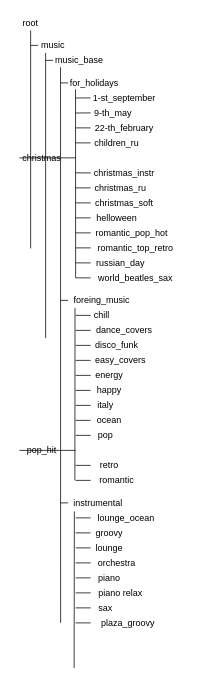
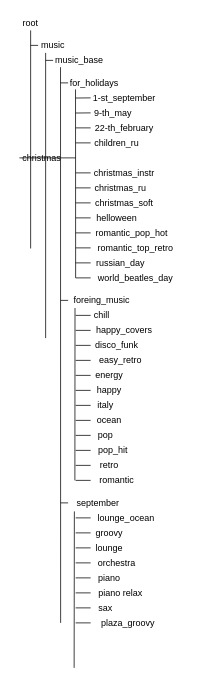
  <mxCell id="0" />
  <mxCell id="1" parent="0" />
  <mxCell id="2" value="root" style="text;html=1;strokeColor=none;fillColor=none;align=center;verticalAlign=middle;whiteSpace=wrap;rounded=0;" vertex="1" parent="1"><mxGeometry x="20" y="20" width="40" height="20" as="geometry" /></mxCell>
  <mxCell id="3" value="" style="endArrow=none;html=1;entryX=0.5;entryY=1;entryDx=0;entryDy=0;" edge="1" parent="1" target="2"><mxGeometry width="50" height="50" relative="1" as="geometry"><mxPoint x="40" y="330.8" as="sourcePoint" /><mxPoint x="170" y="90" as="targetPoint" /></mxGeometry></mxCell>
  <mxCell id="4" value="music" style="text;html=1;strokeColor=none;fillColor=none;align=center;verticalAlign=middle;whiteSpace=wrap;rounded=0;" vertex="1" parent="1"><mxGeometry x="50" y="50" width="40" height="20" as="geometry" /></mxCell>
  <mxCell id="5" value="" style="endArrow=none;html=1;exitX=0;exitY=0.5;exitDx=0;exitDy=0;" edge="1" parent="1" source="4"><mxGeometry width="50" height="50" relative="1" as="geometry"><mxPoint x="160" y="140" as="sourcePoint" /><mxPoint x="40" y="60" as="targetPoint" /></mxGeometry></mxCell>
  <mxCell id="6" value="" style="endArrow=none;html=1;entryX=0.5;entryY=1;entryDx=0;entryDy=0;" edge="1" parent="1"><mxGeometry width="50" height="50" relative="1" as="geometry"><mxPoint x="60" y="450.333" as="sourcePoint" /><mxPoint x="60" y="70" as="targetPoint" /></mxGeometry></mxCell>
  <mxCell id="7" value="music_base" style="text;html=1;strokeColor=none;fillColor=none;align=center;verticalAlign=middle;whiteSpace=wrap;rounded=0;" vertex="1" parent="1"><mxGeometry x="70" y="70" width="70" height="20" as="geometry" /></mxCell>
  <mxCell id="8" value="" style="endArrow=none;html=1;exitX=0;exitY=0.5;exitDx=0;exitDy=0;" edge="1" parent="1" source="7"><mxGeometry width="50" height="50" relative="1" as="geometry"><mxPoint x="70" y="80" as="sourcePoint" /><mxPoint x="60" y="80" as="targetPoint" /></mxGeometry></mxCell>
  <mxCell id="9" value="for_holidays" style="text;html=1;strokeColor=none;fillColor=none;align=center;verticalAlign=middle;whiteSpace=wrap;rounded=0;" vertex="1" parent="1"><mxGeometry x="90" y="100" width="70" height="20" as="geometry" /></mxCell>
  <mxCell id="10" value="" style="endArrow=none;html=1;entryX=0.141;entryY=0.953;entryDx=0;entryDy=0;entryPerimeter=0;" edge="1" parent="1" target="7"><mxGeometry width="50" height="50" relative="1" as="geometry"><mxPoint x="80" y="830" as="sourcePoint" /><mxPoint x="80.37" y="90" as="targetPoint" /></mxGeometry></mxCell>
  <mxCell id="11" value="" style="endArrow=none;html=1;entryX=0;entryY=0.5;entryDx=0;entryDy=0;" edge="1" parent="1" target="9"><mxGeometry width="50" height="50" relative="1" as="geometry"><mxPoint x="80" y="110" as="sourcePoint" /><mxPoint x="140" y="109.8" as="targetPoint" /></mxGeometry></mxCell>
  <mxCell id="12" value="" style="endArrow=none;html=1;exitX=0.141;exitY=0.934;exitDx=0;exitDy=0;exitPerimeter=0;" edge="1" parent="1" source="9"><mxGeometry width="50" height="50" relative="1" as="geometry"><mxPoint x="100" y="130" as="sourcePoint" /><mxPoint x="100" y="370" as="targetPoint" /></mxGeometry></mxCell>
  <mxCell id="13" value="1-st_september" style="text;html=1;strokeColor=none;fillColor=none;align=center;verticalAlign=middle;whiteSpace=wrap;rounded=0;" vertex="1" parent="1"><mxGeometry x="120" y="120" width="90" height="20" as="geometry" /></mxCell>
  <mxCell id="14" value="" style="endArrow=none;html=1;entryX=0;entryY=0.5;entryDx=0;entryDy=0;" edge="1" parent="1" target="13"><mxGeometry width="50" height="50" relative="1" as="geometry"><mxPoint x="100" y="130.2" as="sourcePoint" /><mxPoint x="190" y="120.2" as="targetPoint" /></mxGeometry></mxCell>
  <mxCell id="15" value="9-th_may" style="text;html=1;strokeColor=none;fillColor=none;align=center;verticalAlign=middle;whiteSpace=wrap;rounded=0;" vertex="1" parent="1"><mxGeometry x="120" y="140" width="60" height="20" as="geometry" /></mxCell>
  <mxCell id="16" value="" style="endArrow=none;html=1;entryX=0;entryY=0.5;entryDx=0;entryDy=0;" edge="1" parent="1" target="15"><mxGeometry width="50" height="50" relative="1" as="geometry"><mxPoint x="100" y="150.2" as="sourcePoint" /><mxPoint x="190" y="130.2" as="targetPoint" /></mxGeometry></mxCell>
  <mxCell id="17" value="children_ru" style="text;html=1;strokeColor=none;fillColor=none;align=center;verticalAlign=middle;whiteSpace=wrap;rounded=0;" vertex="1" parent="1"><mxGeometry x="120" y="180" width="70" height="20" as="geometry" /></mxCell>
  <mxCell id="18" value="22-th_february" style="text;html=1;strokeColor=none;fillColor=none;align=center;verticalAlign=middle;whiteSpace=wrap;rounded=0;" vertex="1" parent="1"><mxGeometry x="120" y="160" width="90" height="20" as="geometry" /></mxCell>
  <mxCell id="19" value="" style="endArrow=none;html=1;entryX=0;entryY=0.5;entryDx=0;entryDy=0;" edge="1" parent="1" target="18"><mxGeometry width="50" height="50" relative="1" as="geometry"><mxPoint x="100" y="170" as="sourcePoint" /><mxPoint x="230" y="150" as="targetPoint" /></mxGeometry></mxCell>
  <mxCell id="20" value="" style="endArrow=none;html=1;entryX=0;entryY=0.5;entryDx=0;entryDy=0;" edge="1" parent="1" target="17"><mxGeometry width="50" height="50" relative="1" as="geometry"><mxPoint x="100" y="190" as="sourcePoint" /><mxPoint x="230" y="150" as="targetPoint" /></mxGeometry></mxCell>
  <mxCell id="21" value="christmas" style="text;html=1;strokeColor=none;fillColor=none;align=center;verticalAlign=middle;whiteSpace=wrap;rounded=0;" vertex="1" parent="1"><mxGeometry x="25" y="200" width="60" height="20" as="geometry" /></mxCell>
  <mxCell id="22" value="christmas_instr" style="text;html=1;strokeColor=none;fillColor=none;align=center;verticalAlign=middle;whiteSpace=wrap;rounded=0;" vertex="1" parent="1"><mxGeometry x="120" y="220" width="90" height="20" as="geometry" /></mxCell>
  <mxCell id="23" value="christmas_ru" style="text;html=1;strokeColor=none;fillColor=none;align=center;verticalAlign=middle;whiteSpace=wrap;rounded=0;" vertex="1" parent="1"><mxGeometry x="120" y="240" width="80" height="20" as="geometry" /></mxCell>
  <mxCell id="24" value="christmas_soft" style="text;html=1;strokeColor=none;fillColor=none;align=center;verticalAlign=middle;whiteSpace=wrap;rounded=0;" vertex="1" parent="1"><mxGeometry x="120" y="260" width="90" height="20" as="geometry" /></mxCell>
  <mxCell id="25" value="helloween" style="text;html=1;strokeColor=none;fillColor=none;align=center;verticalAlign=middle;whiteSpace=wrap;rounded=0;" vertex="1" parent="1"><mxGeometry x="120" y="280" width="70" height="20" as="geometry" /></mxCell>
  <mxCell id="26" value="romantic_pop_hot" style="text;html=1;strokeColor=none;fillColor=none;align=center;verticalAlign=middle;whiteSpace=wrap;rounded=0;" vertex="1" parent="1"><mxGeometry x="120" y="300" width="110" height="20" as="geometry" /></mxCell>
  <mxCell id="27" value="romantic_top_retro" style="text;html=1;strokeColor=none;fillColor=none;align=center;verticalAlign=middle;whiteSpace=wrap;rounded=0;" vertex="1" parent="1"><mxGeometry x="120" y="320" width="120" height="20" as="geometry" /></mxCell>
  <mxCell id="28" value="russian_day" style="text;html=1;strokeColor=none;fillColor=none;align=center;verticalAlign=middle;whiteSpace=wrap;rounded=0;" vertex="1" parent="1"><mxGeometry x="120" y="340" width="80" height="20" as="geometry" /></mxCell>
- <mxCell id="29" value="world_beatles_sax" style="text;html=1;strokeColor=none;fillColor=none;align=center;verticalAlign=middle;whiteSpace=wrap;rounded=0;" vertex="1" parent="1"><mxGeometry x="120" y="360" width="120" height="20" as="geometry" /></mxCell>
+ <mxCell id="29" value="world_beatles_day" style="text;html=1;strokeColor=none;fillColor=none;align=center;verticalAlign=middle;whiteSpace=wrap;rounded=0;" vertex="1" parent="1"><mxGeometry x="120" y="360" width="120" height="20" as="geometry" /></mxCell>
  <mxCell id="30" value="" style="endArrow=none;html=1;entryX=0;entryY=0.5;entryDx=0;entryDy=0;" edge="1" parent="1" target="21"><mxGeometry width="50" height="50" relative="1" as="geometry"><mxPoint x="100" y="210" as="sourcePoint" /><mxPoint x="240" y="220" as="targetPoint" /></mxGeometry></mxCell>
  <mxCell id="31" value="" style="endArrow=none;html=1;entryX=0;entryY=0.5;entryDx=0;entryDy=0;" edge="1" parent="1" target="22"><mxGeometry width="50" height="50" relative="1" as="geometry"><mxPoint x="100" y="230" as="sourcePoint" /><mxPoint x="130" y="220" as="targetPoint" /></mxGeometry></mxCell>
  <mxCell id="32" value="" style="endArrow=none;html=1;entryX=0;entryY=0.5;entryDx=0;entryDy=0;" edge="1" parent="1" target="23"><mxGeometry width="50" height="50" relative="1" as="geometry"><mxPoint x="100" y="250" as="sourcePoint" /><mxPoint x="130" y="240" as="targetPoint" /></mxGeometry></mxCell>
  <mxCell id="33" value="" style="endArrow=none;html=1;entryX=0;entryY=0.5;entryDx=0;entryDy=0;" edge="1" parent="1" target="24"><mxGeometry width="50" height="50" relative="1" as="geometry"><mxPoint x="100" y="270" as="sourcePoint" /><mxPoint x="130" y="260" as="targetPoint" /></mxGeometry></mxCell>
  <mxCell id="34" value="" style="endArrow=none;html=1;entryX=0;entryY=0.5;entryDx=0;entryDy=0;" edge="1" parent="1" target="25"><mxGeometry width="50" height="50" relative="1" as="geometry"><mxPoint x="100" y="290" as="sourcePoint" /><mxPoint x="130" y="280" as="targetPoint" /></mxGeometry></mxCell>
  <mxCell id="35" value="" style="endArrow=none;html=1;entryX=0;entryY=0.5;entryDx=0;entryDy=0;" edge="1" parent="1" target="26"><mxGeometry width="50" height="50" relative="1" as="geometry"><mxPoint x="100" y="310" as="sourcePoint" /><mxPoint x="130" y="300" as="targetPoint" /></mxGeometry></mxCell>
  <mxCell id="36" value="" style="endArrow=none;html=1;entryX=0;entryY=0.5;entryDx=0;entryDy=0;" edge="1" parent="1" target="27"><mxGeometry width="50" height="50" relative="1" as="geometry"><mxPoint x="100" y="330" as="sourcePoint" /><mxPoint x="130" y="320" as="targetPoint" /></mxGeometry></mxCell>
  <mxCell id="37" value="" style="endArrow=none;html=1;entryX=0;entryY=0.5;entryDx=0;entryDy=0;" edge="1" parent="1" target="28"><mxGeometry width="50" height="50" relative="1" as="geometry"><mxPoint x="100" y="350" as="sourcePoint" /><mxPoint x="130" y="340" as="targetPoint" /></mxGeometry></mxCell>
  <mxCell id="38" value="" style="endArrow=none;html=1;entryX=0;entryY=0.5;entryDx=0;entryDy=0;" edge="1" parent="1" target="29"><mxGeometry width="50" height="50" relative="1" as="geometry"><mxPoint x="100" y="370" as="sourcePoint" /><mxPoint x="130" y="360" as="targetPoint" /></mxGeometry></mxCell>
  <mxCell id="39" value="foreing_music" style="text;html=1;strokeColor=none;fillColor=none;align=center;verticalAlign=middle;whiteSpace=wrap;rounded=0;" vertex="1" parent="1"><mxGeometry x="90" y="390" width="90" height="20" as="geometry" /></mxCell>
  <mxCell id="40" value="" style="endArrow=none;html=1;exitX=0;exitY=0.5;exitDx=0;exitDy=0;" edge="1" parent="1" source="39"><mxGeometry width="50" height="50" relative="1" as="geometry"><mxPoint x="110" y="380" as="sourcePoint" /><mxPoint x="80" y="400" as="targetPoint" /></mxGeometry></mxCell>
  <mxCell id="41" value="" style="endArrow=none;html=1;entryX=0.102;entryY=1.01;entryDx=0;entryDy=0;entryPerimeter=0;" edge="1" parent="1" target="39"><mxGeometry width="50" height="50" relative="1" as="geometry"><mxPoint x="99" y="640" as="sourcePoint" /><mxPoint x="220" y="400" as="targetPoint" /></mxGeometry></mxCell>
  <mxCell id="42" value="chill" style="text;html=1;strokeColor=none;fillColor=none;align=center;verticalAlign=middle;whiteSpace=wrap;rounded=0;" vertex="1" parent="1"><mxGeometry x="120" y="410" width="30" height="20" as="geometry" /></mxCell>
- <mxCell id="43" value="dance_covers" style="text;html=1;strokeColor=none;fillColor=none;align=center;verticalAlign=middle;whiteSpace=wrap;rounded=0;" vertex="1" parent="1"><mxGeometry x="120" y="430" width="90" height="20" as="geometry" /></mxCell>
+ <mxCell id="43" value="happy_covers" style="text;html=1;strokeColor=none;fillColor=none;align=center;verticalAlign=middle;whiteSpace=wrap;rounded=0;" vertex="1" parent="1"><mxGeometry x="120" y="430" width="90" height="20" as="geometry" /></mxCell>
  <mxCell id="44" value="disco_funk" style="text;html=1;strokeColor=none;fillColor=none;align=center;verticalAlign=middle;whiteSpace=wrap;rounded=0;" vertex="1" parent="1"><mxGeometry x="120" y="450" width="70" height="20" as="geometry" /></mxCell>
- <mxCell id="45" value="easy_covers" style="text;html=1;strokeColor=none;fillColor=none;align=center;verticalAlign=middle;whiteSpace=wrap;rounded=0;" vertex="1" parent="1"><mxGeometry x="120" y="470" width="80" height="20" as="geometry" /></mxCell>
+ <mxCell id="45" value="easy_retro" style="text;html=1;strokeColor=none;fillColor=none;align=center;verticalAlign=middle;whiteSpace=wrap;rounded=0;" vertex="1" parent="1"><mxGeometry x="120" y="470" width="80" height="20" as="geometry" /></mxCell>
  <mxCell id="46" value="energy" style="text;html=1;strokeColor=none;fillColor=none;align=center;verticalAlign=middle;whiteSpace=wrap;rounded=0;" vertex="1" parent="1"><mxGeometry x="120" y="490" width="50" height="20" as="geometry" /></mxCell>
  <mxCell id="47" value="happy" style="text;html=1;strokeColor=none;fillColor=none;align=center;verticalAlign=middle;whiteSpace=wrap;rounded=0;" vertex="1" parent="1"><mxGeometry x="120" y="510" width="50" height="20" as="geometry" /></mxCell>
  <mxCell id="48" value="italy" style="text;html=1;strokeColor=none;fillColor=none;align=center;verticalAlign=middle;whiteSpace=wrap;rounded=0;" vertex="1" parent="1"><mxGeometry x="120" y="530" width="40" height="20" as="geometry" /></mxCell>
  <mxCell id="49" value="ocean" style="text;html=1;strokeColor=none;fillColor=none;align=center;verticalAlign=middle;whiteSpace=wrap;rounded=0;" vertex="1" parent="1"><mxGeometry x="120" y="550" width="50" height="20" as="geometry" /></mxCell>
  <mxCell id="50" value="pop" style="text;html=1;strokeColor=none;fillColor=none;align=center;verticalAlign=middle;whiteSpace=wrap;rounded=0;" vertex="1" parent="1"><mxGeometry x="120" y="570" width="40" height="20" as="geometry" /></mxCell>
- <mxCell id="51" value="pop_hit" style="text;html=1;strokeColor=none;fillColor=none;align=center;verticalAlign=middle;whiteSpace=wrap;rounded=0;" vertex="1" parent="1"><mxGeometry x="25" y="590" width="60" height="20" as="geometry" /></mxCell>
+ <mxCell id="51" value="pop_hit" style="text;html=1;strokeColor=none;fillColor=none;align=center;verticalAlign=middle;whiteSpace=wrap;rounded=0;" vertex="1" parent="1"><mxGeometry x="120" y="590" width="60" height="20" as="geometry" /></mxCell>
  <mxCell id="52" value="retro" style="text;html=1;strokeColor=none;fillColor=none;align=center;verticalAlign=middle;whiteSpace=wrap;rounded=0;" vertex="1" parent="1"><mxGeometry x="120" y="610" width="50" height="20" as="geometry" /></mxCell>
  <mxCell id="53" value="romantic" style="text;html=1;strokeColor=none;fillColor=none;align=center;verticalAlign=middle;whiteSpace=wrap;rounded=0;" vertex="1" parent="1"><mxGeometry x="120" y="630" width="70" height="20" as="geometry" /></mxCell>
  <mxCell id="54" value="" style="endArrow=none;html=1;entryX=0;entryY=0.5;entryDx=0;entryDy=0;" edge="1" parent="1" target="42"><mxGeometry width="50" height="50" relative="1" as="geometry"><mxPoint x="100" y="420" as="sourcePoint" /><mxPoint x="200" y="430" as="targetPoint" /></mxGeometry></mxCell>
  <mxCell id="55" value="" style="endArrow=none;html=1;entryX=0;entryY=0.5;entryDx=0;entryDy=0;" edge="1" parent="1" target="43"><mxGeometry width="50" height="50" relative="1" as="geometry"><mxPoint x="100" y="440" as="sourcePoint" /><mxPoint x="130" y="430" as="targetPoint" /></mxGeometry></mxCell>
  <mxCell id="56" value="" style="endArrow=none;html=1;entryX=0;entryY=0.5;entryDx=0;entryDy=0;" edge="1" parent="1" target="44"><mxGeometry width="50" height="50" relative="1" as="geometry"><mxPoint x="100" y="460" as="sourcePoint" /><mxPoint x="130" y="450" as="targetPoint" /></mxGeometry></mxCell>
  <mxCell id="57" value="" style="endArrow=none;html=1;entryX=0;entryY=0.5;entryDx=0;entryDy=0;" edge="1" parent="1" target="45"><mxGeometry width="50" height="50" relative="1" as="geometry"><mxPoint x="100" y="480" as="sourcePoint" /><mxPoint x="130" y="470" as="targetPoint" /></mxGeometry></mxCell>
  <mxCell id="58" value="" style="endArrow=none;html=1;entryX=0;entryY=0.5;entryDx=0;entryDy=0;" edge="1" parent="1" target="46"><mxGeometry width="50" height="50" relative="1" as="geometry"><mxPoint x="100" y="500" as="sourcePoint" /><mxPoint x="130" y="490" as="targetPoint" /></mxGeometry></mxCell>
  <mxCell id="59" value="" style="endArrow=none;html=1;entryX=0;entryY=0.5;entryDx=0;entryDy=0;" edge="1" parent="1" target="47"><mxGeometry width="50" height="50" relative="1" as="geometry"><mxPoint x="100" y="520" as="sourcePoint" /><mxPoint x="160" y="530" as="targetPoint" /></mxGeometry></mxCell>
  <mxCell id="60" value="" style="endArrow=none;html=1;entryX=0;entryY=0.5;entryDx=0;entryDy=0;" edge="1" parent="1" target="48"><mxGeometry width="50" height="50" relative="1" as="geometry"><mxPoint x="100" y="540" as="sourcePoint" /><mxPoint x="160" y="530" as="targetPoint" /></mxGeometry></mxCell>
  <mxCell id="61" value="" style="endArrow=none;html=1;entryX=0;entryY=0.5;entryDx=0;entryDy=0;" edge="1" parent="1" target="49"><mxGeometry width="50" height="50" relative="1" as="geometry"><mxPoint x="100" y="560" as="sourcePoint" /><mxPoint x="160" y="530" as="targetPoint" /></mxGeometry></mxCell>
  <mxCell id="62" value="" style="endArrow=none;html=1;entryX=0;entryY=0.5;entryDx=0;entryDy=0;" edge="1" parent="1" target="50"><mxGeometry width="50" height="50" relative="1" as="geometry"><mxPoint x="100" y="580" as="sourcePoint" /><mxPoint x="160" y="560" as="targetPoint" /></mxGeometry></mxCell>
  <mxCell id="63" value="" style="endArrow=none;html=1;entryX=0;entryY=0.5;entryDx=0;entryDy=0;" edge="1" parent="1" target="51"><mxGeometry width="50" height="50" relative="1" as="geometry"><mxPoint x="100" y="600" as="sourcePoint" /><mxPoint x="160" y="600" as="targetPoint" /></mxGeometry></mxCell>
  <mxCell id="64" value="" style="endArrow=none;html=1;entryX=0;entryY=0.5;entryDx=0;entryDy=0;" edge="1" parent="1" target="52"><mxGeometry width="50" height="50" relative="1" as="geometry"><mxPoint x="100" y="620" as="sourcePoint" /><mxPoint x="160" y="620" as="targetPoint" /></mxGeometry></mxCell>
  <mxCell id="65" value="" style="endArrow=none;html=1;entryX=0;entryY=0.5;entryDx=0;entryDy=0;" edge="1" parent="1" target="53"><mxGeometry width="50" height="50" relative="1" as="geometry"><mxPoint x="100" y="640" as="sourcePoint" /><mxPoint x="160" y="620" as="targetPoint" /></mxGeometry></mxCell>
- <mxCell id="66" value="instrumental" style="text;html=1;strokeColor=none;fillColor=none;align=center;verticalAlign=middle;whiteSpace=wrap;rounded=0;" vertex="1" parent="1"><mxGeometry x="90" y="660" width="80" height="20" as="geometry" /></mxCell>
+ <mxCell id="66" value="september" style="text;html=1;strokeColor=none;fillColor=none;align=center;verticalAlign=middle;whiteSpace=wrap;rounded=0;" vertex="1" parent="1"><mxGeometry x="90" y="660" width="80" height="20" as="geometry" /></mxCell>
  <mxCell id="67" value="" style="endArrow=none;html=1;entryX=0;entryY=0.5;entryDx=0;entryDy=0;" edge="1" parent="1" target="66"><mxGeometry width="50" height="50" relative="1" as="geometry"><mxPoint x="80" y="670" as="sourcePoint" /><mxPoint x="50" y="570" as="targetPoint" /></mxGeometry></mxCell>
  <mxCell id="68" value="" style="endArrow=none;html=1;entryX=0.104;entryY=1.067;entryDx=0;entryDy=0;entryPerimeter=0;" edge="1" parent="1" target="66"><mxGeometry width="50" height="50" relative="1" as="geometry"><mxPoint x="98" y="890" as="sourcePoint" /><mxPoint x="260" y="670" as="targetPoint" /></mxGeometry></mxCell>
  <mxCell id="69" value="lounge_ocean" style="text;html=1;strokeColor=none;fillColor=none;align=center;verticalAlign=middle;whiteSpace=wrap;rounded=0;" vertex="1" parent="1"><mxGeometry x="120" y="680" width="95" height="20" as="geometry" /></mxCell>
  <mxCell id="70" value="groovy" style="text;html=1;strokeColor=none;fillColor=none;align=center;verticalAlign=middle;whiteSpace=wrap;rounded=0;" vertex="1" parent="1"><mxGeometry x="120" y="700" width="50" height="20" as="geometry" /></mxCell>
  <mxCell id="71" value="lounge" style="text;html=1;strokeColor=none;fillColor=none;align=center;verticalAlign=middle;whiteSpace=wrap;rounded=0;" vertex="1" parent="1"><mxGeometry x="120" y="720" width="50" height="20" as="geometry" /></mxCell>
  <mxCell id="72" value="orchestra" style="text;html=1;strokeColor=none;fillColor=none;align=center;verticalAlign=middle;whiteSpace=wrap;rounded=0;" vertex="1" parent="1"><mxGeometry x="120" y="740" width="70" height="20" as="geometry" /></mxCell>
  <mxCell id="73" value="piano" style="text;html=1;strokeColor=none;fillColor=none;align=center;verticalAlign=middle;whiteSpace=wrap;rounded=0;" vertex="1" parent="1"><mxGeometry x="120" y="760" width="50" height="20" as="geometry" /></mxCell>
  <mxCell id="74" value="piano relax" style="text;html=1;strokeColor=none;fillColor=none;align=center;verticalAlign=middle;whiteSpace=wrap;rounded=0;" vertex="1" parent="1"><mxGeometry x="120" y="780" width="80" height="20" as="geometry" /></mxCell>
  <mxCell id="75" value="sax" style="text;html=1;strokeColor=none;fillColor=none;align=center;verticalAlign=middle;whiteSpace=wrap;rounded=0;" vertex="1" parent="1"><mxGeometry x="120" y="800" width="40" height="20" as="geometry" /></mxCell>
  <mxCell id="76" value="plaza_groovy" style="text;html=1;strokeColor=none;fillColor=none;align=center;verticalAlign=middle;whiteSpace=wrap;rounded=0;" vertex="1" parent="1"><mxGeometry x="120" y="820" width="100" height="20" as="geometry" /></mxCell>
  <mxCell id="77" value="" style="endArrow=none;html=1;entryX=0;entryY=0.5;entryDx=0;entryDy=0;" edge="1" parent="1" target="69"><mxGeometry width="50" height="50" relative="1" as="geometry"><mxPoint x="100" y="690" as="sourcePoint" /><mxPoint x="130" y="650" as="targetPoint" /></mxGeometry></mxCell>
  <mxCell id="78" value="" style="endArrow=none;html=1;entryX=0;entryY=0.5;entryDx=0;entryDy=0;" edge="1" parent="1" target="70"><mxGeometry width="50" height="50" relative="1" as="geometry"><mxPoint x="100" y="710" as="sourcePoint" /><mxPoint x="130" y="700" as="targetPoint" /></mxGeometry></mxCell>
  <mxCell id="79" value="" style="endArrow=none;html=1;entryX=0;entryY=0.5;entryDx=0;entryDy=0;" edge="1" parent="1" target="71"><mxGeometry width="50" height="50" relative="1" as="geometry"><mxPoint x="100" y="730" as="sourcePoint" /><mxPoint x="130" y="720" as="targetPoint" /></mxGeometry></mxCell>
  <mxCell id="80" value="" style="endArrow=none;html=1;entryX=0;entryY=0.5;entryDx=0;entryDy=0;" edge="1" parent="1" target="72"><mxGeometry width="50" height="50" relative="1" as="geometry"><mxPoint x="100" y="750" as="sourcePoint" /><mxPoint x="130" y="740" as="targetPoint" /></mxGeometry></mxCell>
  <mxCell id="81" value="" style="endArrow=none;html=1;entryX=0;entryY=0.5;entryDx=0;entryDy=0;" edge="1" parent="1" target="73"><mxGeometry width="50" height="50" relative="1" as="geometry"><mxPoint x="100" y="770" as="sourcePoint" /><mxPoint x="130" y="760" as="targetPoint" /></mxGeometry></mxCell>
  <mxCell id="82" value="" style="endArrow=none;html=1;entryX=0;entryY=0.5;entryDx=0;entryDy=0;" edge="1" parent="1" target="74"><mxGeometry width="50" height="50" relative="1" as="geometry"><mxPoint x="100" y="790" as="sourcePoint" /><mxPoint x="130" y="780" as="targetPoint" /></mxGeometry></mxCell>
  <mxCell id="83" value="" style="endArrow=none;html=1;entryX=0;entryY=0.5;entryDx=0;entryDy=0;" edge="1" parent="1" target="75"><mxGeometry width="50" height="50" relative="1" as="geometry"><mxPoint x="100" y="810" as="sourcePoint" /><mxPoint x="130" y="800" as="targetPoint" /></mxGeometry></mxCell>
  <mxCell id="84" value="" style="endArrow=none;html=1;entryX=0;entryY=0.5;entryDx=0;entryDy=0;" edge="1" parent="1" target="76"><mxGeometry width="50" height="50" relative="1" as="geometry"><mxPoint x="100" y="830" as="sourcePoint" /><mxPoint x="130" y="820" as="targetPoint" /></mxGeometry></mxCell>
